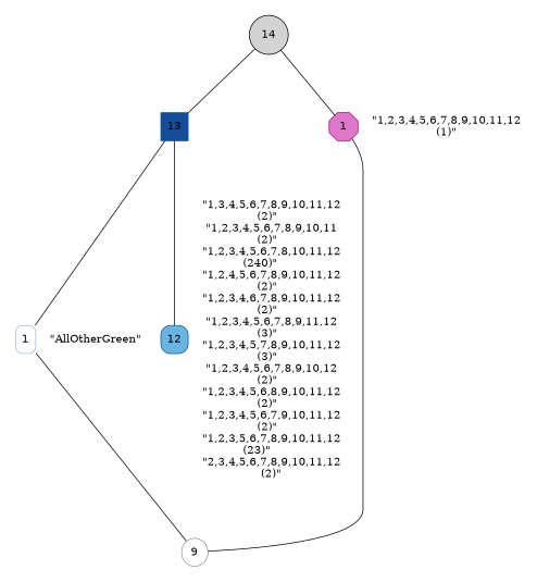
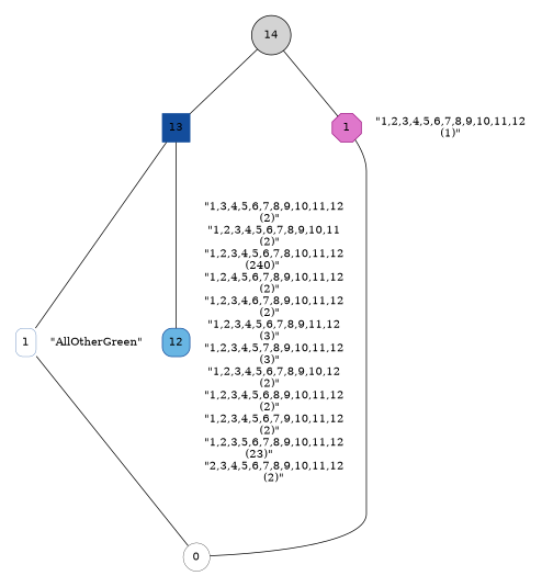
  digraph {
    node [fontname=Helvetica color="#134d9c" shape=box style=filled]
    edge [dir=none labeldistance=1.5 minlen=2]
-   n1 [label=9 penwidth=0.4 width=.25 color="" shape="" style=""]
+   n1 [label=0 penwidth=0.4 width=.25 color="" shape="" style=""]
    n2 [label=1 penwidth=0.4 style=rounded width=.25]
    n3 [label=13 width=.25]
    n4 [color="#9f1684" fillcolor="#df77cb" label=1 shape=octagon width=.25]
    n5 [fillcolor="#68b5e3" label=12 style="rounded,filled" width=.25]
    n6 [label=14 shape=circle width=.25 color=""]
    subgraph cluster_1 {
      color=transparent
      n1
    }
    subgraph cluster_2 {
      color=transparent
      n2
    }
    subgraph cluster_3 {
      color=transparent
      n3
    }
    subgraph cluster_4 {
      color=transparent
      n4
    }
    subgraph cluster_5 {
      color=transparent
      n5
    }
    subgraph cluster_6 {
      color=transparent
      n6
    }
    n2 -> n1
    n2 -> n2 [color=transparent label="\"AllOtherGreen\"" labelangle=270]
    n3 -> n2
    n3 -> n5
    n4 -> n1
    n4 -> n4 [color=transparent label="\"1,2,3,4,5,6,7,8,9,10,11,12\n(1)\"" labelangle=270]
    n5 -> n5 [color=transparent label="\"1,3,4,5,6,7,8,9,10,11,12\n(2)\"	\n\"1,2,3,4,5,6,7,8,9,10,11\n(2)\"	\n\"1,2,3,4,5,6,7,8,10,11,12\n(240)\"	\n\"1,2,4,5,6,7,8,9,10,11,12\n(2)\"	\n\"1,2,3,4,6,7,8,9,10,11,12\n(2)\"	\n\"1,2,3,4,5,6,7,8,9,11,12\n(3)\"	\n\"1,2,3,4,5,7,8,9,10,11,12\n(3)\"	\n\"1,2,3,4,5,6,7,8,9,10,12\n(2)\"	\n\"1,2,3,4,5,6,8,9,10,11,12\n(2)\"	\n\"1,2,3,4,5,6,7,9,10,11,12\n(2)\"	\n\"1,2,3,5,6,7,8,9,10,11,12\n(23)\"	\n\"2,3,4,5,6,7,8,9,10,11,12\n(2)\"" labelangle=270]
    n6 -> n3
    n6 -> n4
  }
